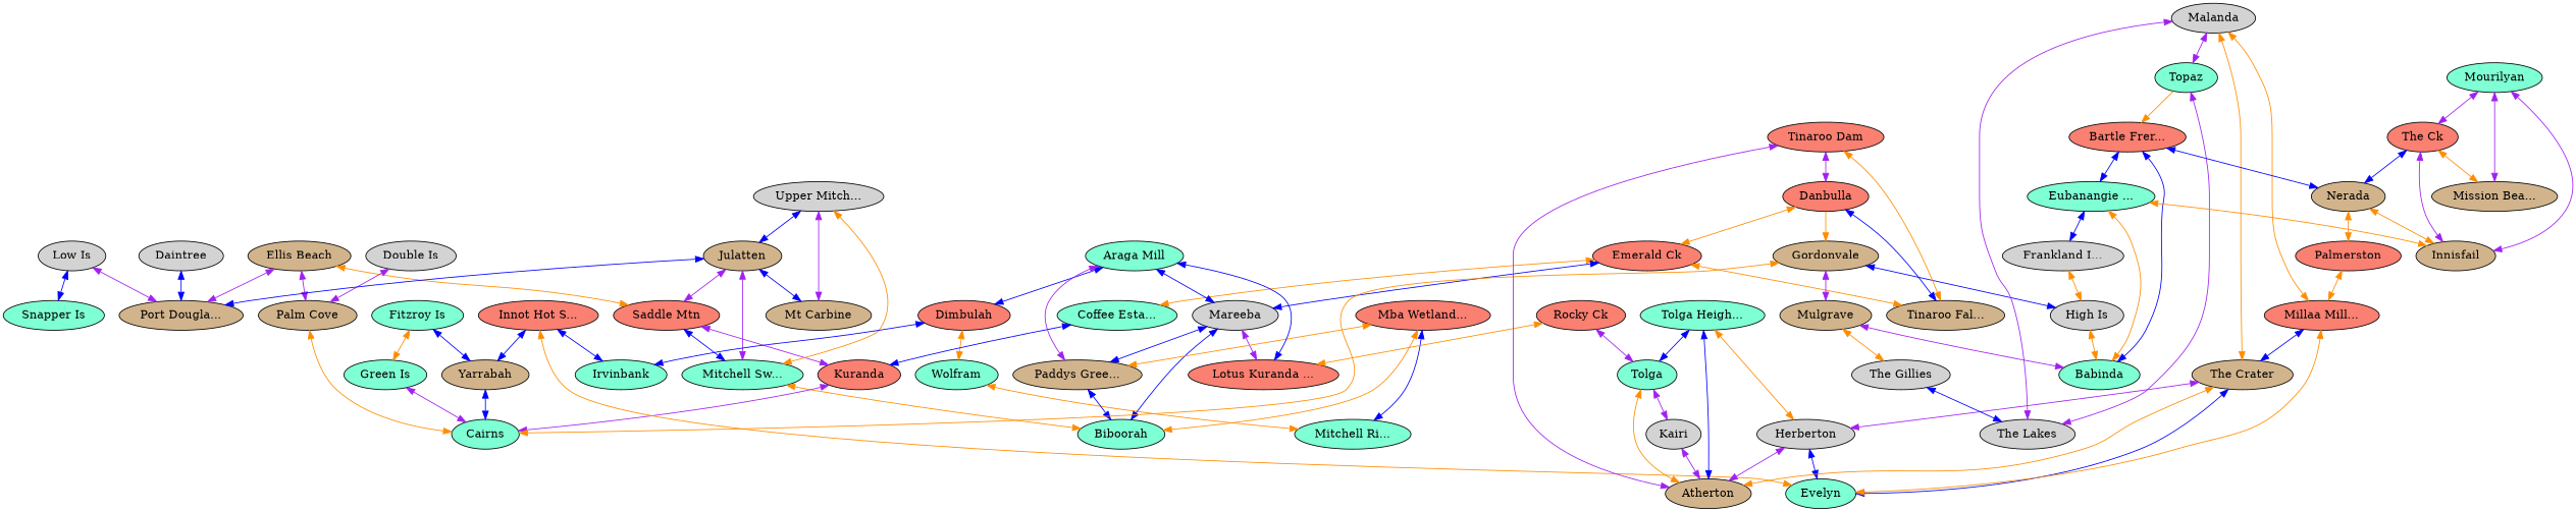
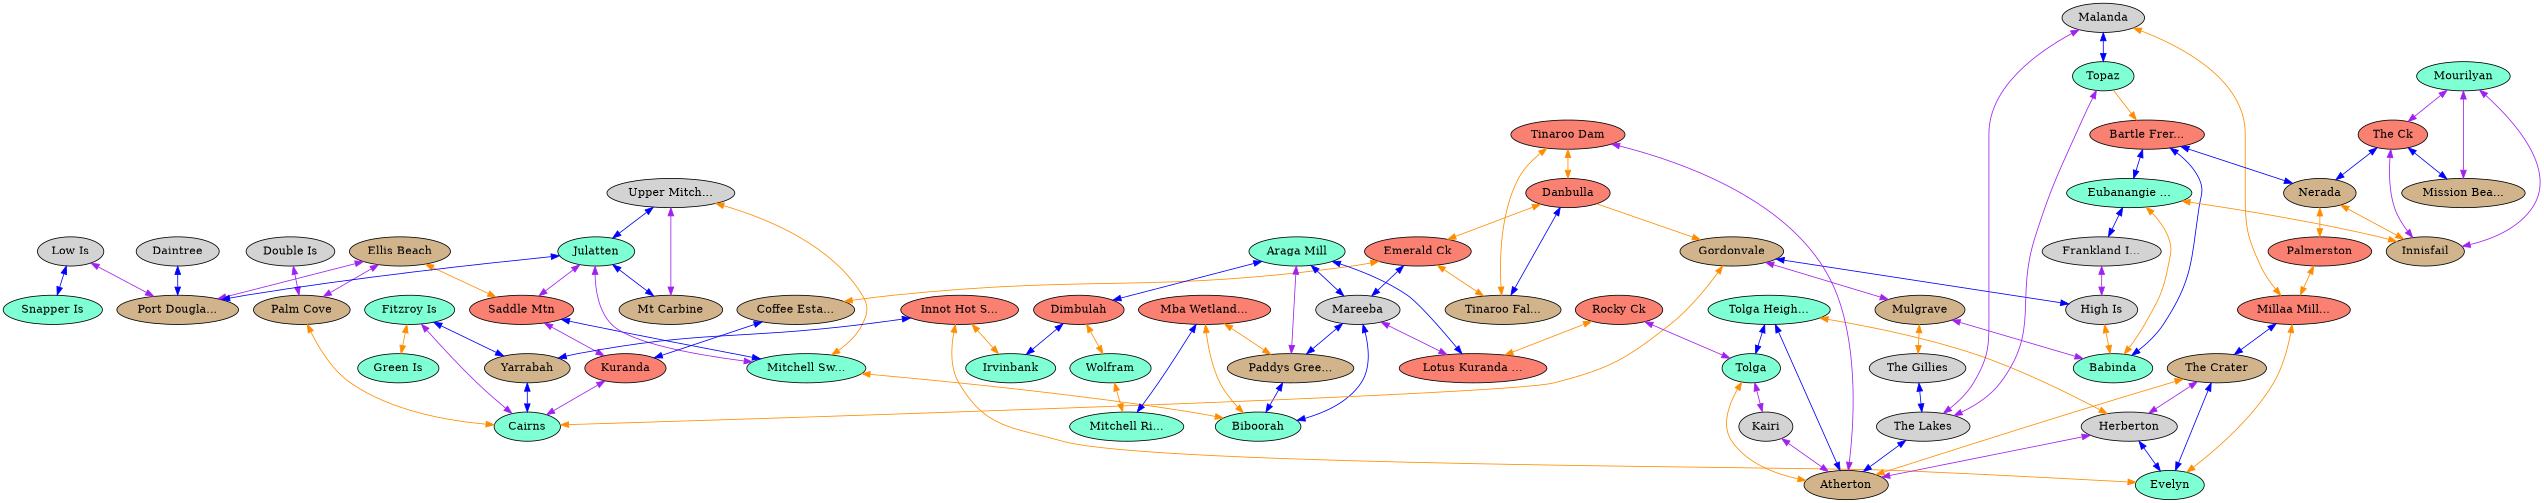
  graph {
    node [fillcolor=aquamarine style=filled]
    edge [color=blue dir=both]
    n1 [fillcolor=lightgrey label=Daintree]
    n2 [fillcolor=tan label="Port Dougla..."]
    n3 [label="Snapper Is"]
    n4 [fillcolor=lightgrey label="Low Is"]
    n5 [fillcolor=tan label="Ellis Beach"]
    n6 [fillcolor=tan label="Palm Cove"]
    n7 [fillcolor=salmon label="Saddle Mtn"]
    n8 [label=Cairns]
    n9 [label="Mitchell Sw..."]
    n10 [fillcolor=salmon label=Kuranda]
    n11 [fillcolor=lightgrey label="Double Is"]
    n12 [fillcolor=tan label="Mt Carbine"]
-   n13 [fillcolor=tan label=Julatten]
+   n13 [label=Julatten]
    n14 [label=Biboorah]
    n15 [fillcolor=lightgrey label="Upper Mitch..."]
    n16 [label="Mitchell Ri..."]
    n17 [label=Wolfram]
    n18 [fillcolor=salmon label=Dimbulah]
    n19 [label=Irvinbank]
    n20 [fillcolor=salmon label="Innot Hot S..."]
    n21 [label=Evelyn]
    n22 [fillcolor=tan label=Yarrabah]
    n23 [label="Green Is"]
    n24 [label="Fitzroy Is"]
-   n25 [label="Coffee Esta..."]
+   n25 [fillcolor=tan label="Coffee Esta..."]
    n26 [fillcolor=salmon label="Emerald Ck"]
    n27 [fillcolor=tan label="Tinaroo Fal..."]
    n28 [fillcolor=lightgrey label=Mareeba]
    n29 [fillcolor=tan label="Paddys Gree..."]
    n30 [fillcolor=salmon label="Lotus Kuranda ..."]
    n31 [fillcolor=salmon label=Danbulla]
    n32 [fillcolor=tan label=Gordonvale]
    n33 [fillcolor=tan label=Mulgrave]
    n34 [fillcolor=lightgrey label="High Is"]
    n35 [fillcolor=salmon label="Mba Wetland..."]
    n36 [label="Araga Mill"]
    n37 [fillcolor=salmon label="Rocky Ck"]
    n38 [label=Tolga]
    n39 [fillcolor=tan label=Atherton]
    n40 [fillcolor=lightgrey label=Kairi]
    n41 [label="Tolga Heigh..."]
    n42 [fillcolor=lightgrey label=Herberton]
    n43 [fillcolor=tan label="The Crater"]
    n44 [fillcolor=salmon label="Tinaroo Dam"]
    n45 [fillcolor=lightgrey label="The Lakes"]
    n46 [fillcolor=lightgrey label="The Gillies"]
    n47 [fillcolor=lightgrey label=Malanda]
    n48 [fillcolor=salmon label="Millaa Mill..."]
    n49 [label=Topaz]
    n50 [fillcolor=salmon label="Bartle Frer..."]
    n51 [fillcolor=salmon label=Palmerston]
    n52 [label=Babinda]
    n53 [label="Eubanangie ..."]
    n54 [fillcolor=tan label=Nerada]
    n55 [fillcolor=lightgrey label="Frankland I..."]
    n56 [fillcolor=tan label=Innisfail]
    n57 [fillcolor=salmon label="The Ck"]
    n58 [fillcolor=tan label="Mission Bea..."]
    n59 [label=Mourilyan]
    n1 -- n2
    n4 -- n2 [color=purple]
    n4 -- n3
    n5 -- n2 [color=purple]
    n5 -- n6 [color=purple]
    n5 -- n7 [color=darkorange]
    n6 -- n8 [color=darkorange]
    n7 -- n9
    n7 -- n10 [color=purple]
    n9 -- n14 [color=darkorange]
    n10 -- n8 [color=purple]
    n11 -- n6 [color=purple]
    n13 -- n2
    n13 -- n7 [color=purple]
    n13 -- n9 [color=purple]
    n13 -- n12
    n15 -- n9 [color=darkorange]
    n15 -- n12 [color=purple]
    n15 -- n13
    n17 -- n16 [color=darkorange]
    n18 -- n17 [color=darkorange]
    n18 -- n19
-   n20 -- n19
+   n20 -- n19 [color=darkorange]
    n20 -- n21 [color=darkorange]
    n20 -- n22
    n22 -- n8
-   n23 -- n8 [color=purple]
+   n24 -- n8 [color=purple]
    n24 -- n22
    n24 -- n23 [color=darkorange]
    n25 -- n10
    n26 -- n25 [color=darkorange]
    n26 -- n27 [color=darkorange]
    n26 -- n28
    n28 -- n14
    n28 -- n29
    n28 -- n30 [color=purple]
    n29 -- n14
    n31 -- n26 [color=darkorange]
    n31 -- n27
    n31 -- n32 [color=darkorange dir=forward]
    n32 -- n8 [color=darkorange]
    n32 -- n33 [color=purple]
    n32 -- n34
    n33 -- n46 [color=darkorange]
    n33 -- n52 [color=purple]
    n34 -- n52 [color=darkorange]
    n35 -- n14 [color=darkorange]
    n35 -- n16
    n35 -- n29 [color=darkorange]
    n36 -- n18
    n36 -- n28
    n36 -- n29 [color=purple]
    n36 -- n30
    n37 -- n30 [color=darkorange]
    n37 -- n38 [color=purple]
    n38 -- n39 [color=darkorange]
    n38 -- n40 [color=purple]
    n40 -- n39 [color=purple]
    n41 -- n38
    n41 -- n39
    n41 -- n42 [color=darkorange]
    n42 -- n21
    n42 -- n39 [color=purple]
    n43 -- n21
    n43 -- n39 [color=darkorange]
    n43 -- n42 [color=purple]
    n44 -- n27 [color=darkorange]
-   n44 -- n31 [color=purple]
+   n44 -- n31 [color=darkorange]
    n44 -- n39 [color=purple]
+   n45 -- n39
    n46 -- n45
-   n47 -- n43 [color=darkorange]
    n47 -- n45 [color=purple]
    n47 -- n48 [color=darkorange]
-   n47 -- n49 [color=purple]
+   n47 -- n49
    n48 -- n21 [color=darkorange]
    n48 -- n43
    n49 -- n45 [color=purple]
    n49 -- n50 [color=darkorange dir=forward]
    n50 -- n52
    n50 -- n53
    n50 -- n54
    n51 -- n48 [color=darkorange]
    n53 -- n52 [color=darkorange]
    n53 -- n55
    n53 -- n56 [color=darkorange]
    n54 -- n51 [color=darkorange]
    n54 -- n56 [color=darkorange]
-   n55 -- n34 [color=darkorange]
+   n55 -- n34 [color=purple]
    n57 -- n54
    n57 -- n56 [color=purple]
-   n57 -- n58 [color=darkorange]
+   n57 -- n58
    n59 -- n56 [color=purple]
    n59 -- n57 [color=purple]
    n59 -- n58 [color=purple]
  }
